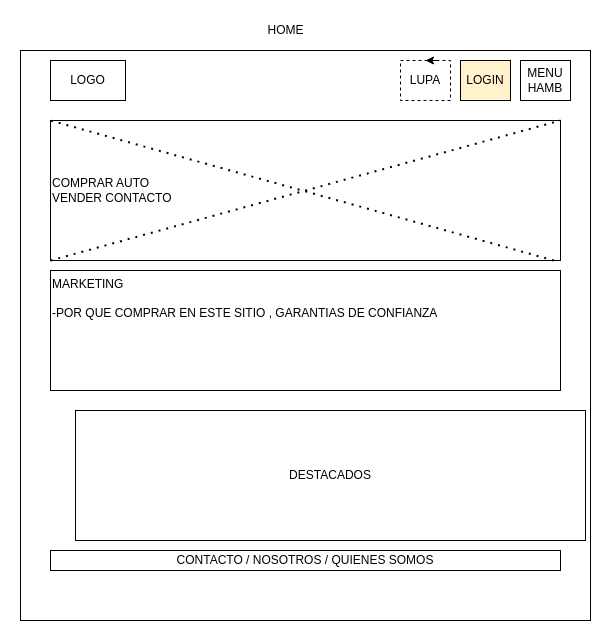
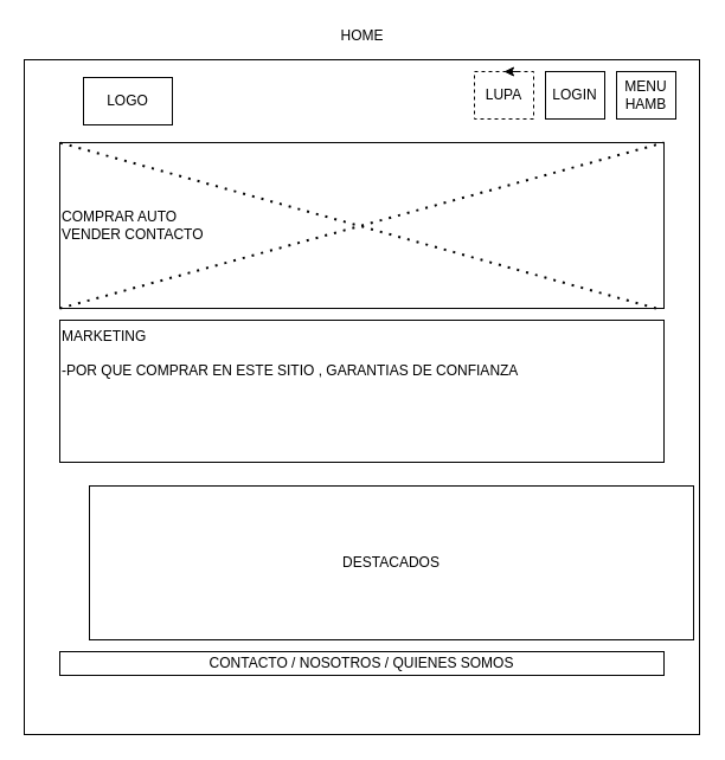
  <mxCell id="0" />
  <mxCell id="1" parent="0" />
  <mxCell id="2" value="" style="whiteSpace=wrap;html=1;aspect=fixed;" vertex="1" parent="1"><mxGeometry x="20" y="50" width="570" height="570" as="geometry" /></mxCell>
  <mxCell id="3" value="MARKETING&lt;br&gt;&lt;br&gt;-POR QUE COMPRAR EN ESTE SITIO , GARANTIAS DE CONFIANZA&amp;nbsp;" style="rounded=0;whiteSpace=wrap;html=1;align=left;verticalAlign=top;" vertex="1" parent="1"><mxGeometry x="50" y="270" width="510" height="120" as="geometry" /></mxCell>
  <mxCell id="4" value="COMPRAR AUTO&lt;br&gt;VENDER CONTACTO" style="rounded=0;whiteSpace=wrap;html=1;align=left;" vertex="1" parent="1"><mxGeometry x="50" y="120" width="510" height="140" as="geometry" /></mxCell>
- <mxCell id="5" value="LOGO" style="rounded=0;whiteSpace=wrap;html=1;" vertex="1" parent="1"><mxGeometry x="50" y="60" width="75" height="40" as="geometry" /></mxCell>
+ <mxCell id="5" value="LOGO" style="rounded=0;whiteSpace=wrap;html=1;" vertex="1" parent="1"><mxGeometry x="70" y="65" width="75" height="40" as="geometry" /></mxCell>
  <mxCell id="6" value="MENU HAMB" style="rounded=0;whiteSpace=wrap;html=1;" vertex="1" parent="1"><mxGeometry x="520" y="60" width="50" height="40" as="geometry" /></mxCell>
  <mxCell id="7" value="DESTACADOS" style="rounded=0;whiteSpace=wrap;html=1;" vertex="1" parent="1"><mxGeometry x="75" y="410" width="510" height="130" as="geometry" /></mxCell>
- <mxCell id="8" value="LOGIN" style="rounded=0;whiteSpace=wrap;html=1;fillColor=#fff2cc;" vertex="1" parent="1"><mxGeometry x="460" y="60" width="50" height="40" as="geometry" /></mxCell>
+ <mxCell id="8" value="LOGIN" style="rounded=0;whiteSpace=wrap;html=1;" vertex="1" parent="1"><mxGeometry x="460" y="60" width="50" height="40" as="geometry" /></mxCell>
  <mxCell id="9" value="LUPA" style="rounded=0;whiteSpace=wrap;html=1;dashed=1;" vertex="1" parent="1"><mxGeometry x="400" y="60" width="50" height="40" as="geometry" /></mxCell>
- <mxCell id="10" value="HOME" style="text;html=1;align=center;verticalAlign=middle;resizable=0;points=[];autosize=1;strokeColor=none;fillColor=none;" vertex="1" parent="1"><mxGeometry x="260" y="20" width="50" height="20" as="geometry" /></mxCell>
+ <mxCell id="10" value="HOME" style="text;html=1;align=center;verticalAlign=middle;resizable=0;points=[];autosize=1;strokeColor=none;fillColor=none;" vertex="1" parent="1"><mxGeometry x="280" width="50" height="20" as="geometry" y="20" /></mxCell>
  <mxCell id="11" value="CONTACTO / NOSOTROS / QUIENES SOMOS" style="rounded=0;whiteSpace=wrap;html=1;" vertex="1" parent="1"><mxGeometry x="50" y="550" width="510" height="20" as="geometry" /></mxCell>
  <mxCell id="12" style="edgeStyle=orthogonalEdgeStyle;rounded=0;orthogonalLoop=1;jettySize=auto;html=1;exitX=0.75;exitY=0;exitDx=0;exitDy=0;entryX=0.5;entryY=0;entryDx=0;entryDy=0;" edge="1" parent="1" source="9" target="9"><mxGeometry relative="1" as="geometry" /></mxCell>
  <mxCell id="13" value="" style="endArrow=none;dashed=1;html=1;dashPattern=1 3;strokeWidth=2;rounded=0;" edge="1" parent="1" target="4"><mxGeometry width="50" height="50" relative="1" as="geometry"><mxPoint x="50" y="260" as="sourcePoint" /><mxPoint x="100" y="210" as="targetPoint" /><Array as="points"><mxPoint x="560" y="120" /></Array></mxGeometry></mxCell>
  <mxCell id="14" value="" style="endArrow=none;dashed=1;html=1;dashPattern=1 3;strokeWidth=2;rounded=0;entryX=0;entryY=0;entryDx=0;entryDy=0;exitX=0.987;exitY=1;exitDx=0;exitDy=0;exitPerimeter=0;" edge="1" parent="1" source="4" target="4"><mxGeometry width="50" height="50" relative="1" as="geometry"><mxPoint x="350" y="310" as="sourcePoint" /><mxPoint x="400" y="260" as="targetPoint" /></mxGeometry></mxCell>
